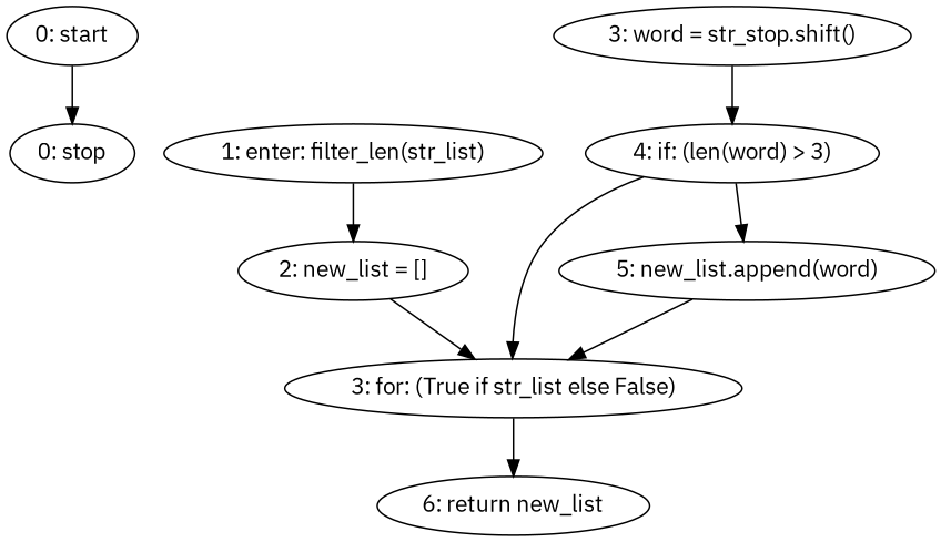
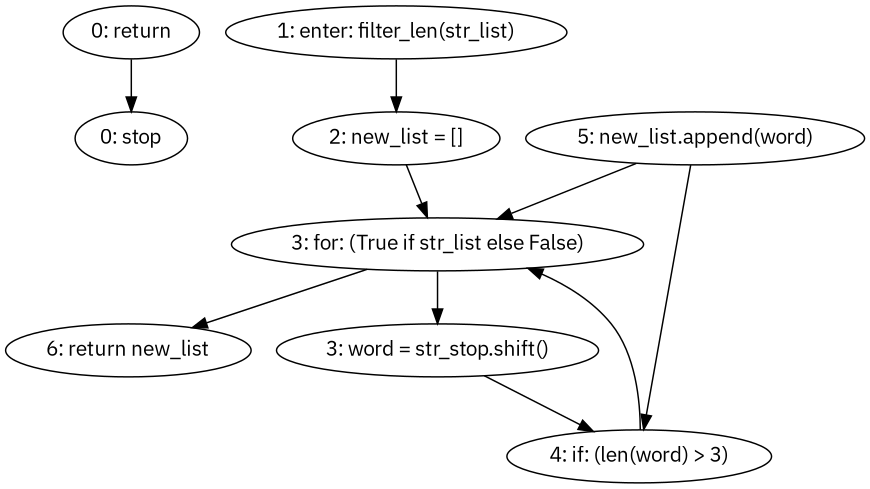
  strict digraph {
    fontname="IBM Plex Sans"
    node [fontname="IBM Plex Sans"]
    edge [fontname="IBM Plex Sans"]
-   n1 [label="0: start"]
+   n1 [label="0: return"]
    n2 [label="0: stop"]
    n3 [label="1: enter: filter_len(str_list)"]
    n4 [label="2: new_list = []"]
    n5 [label="3: for: (True if str_list else False)"]
    n6 [label="6: return new_list"]
    n7 [label="3: word = str_stop.shift()"]
    n8 [label="4: if: (len(word) > 3)"]
    n9 [label="5: new_list.append(word)"]
    n1 -> n2
    n3 -> n4
    n4 -> n5
    n5 -> n6
+   n5 -> n7
    n7 -> n8
    n8 -> n5
-   n8 -> n9
+   n9 -> n8
    n9 -> n5
  }
